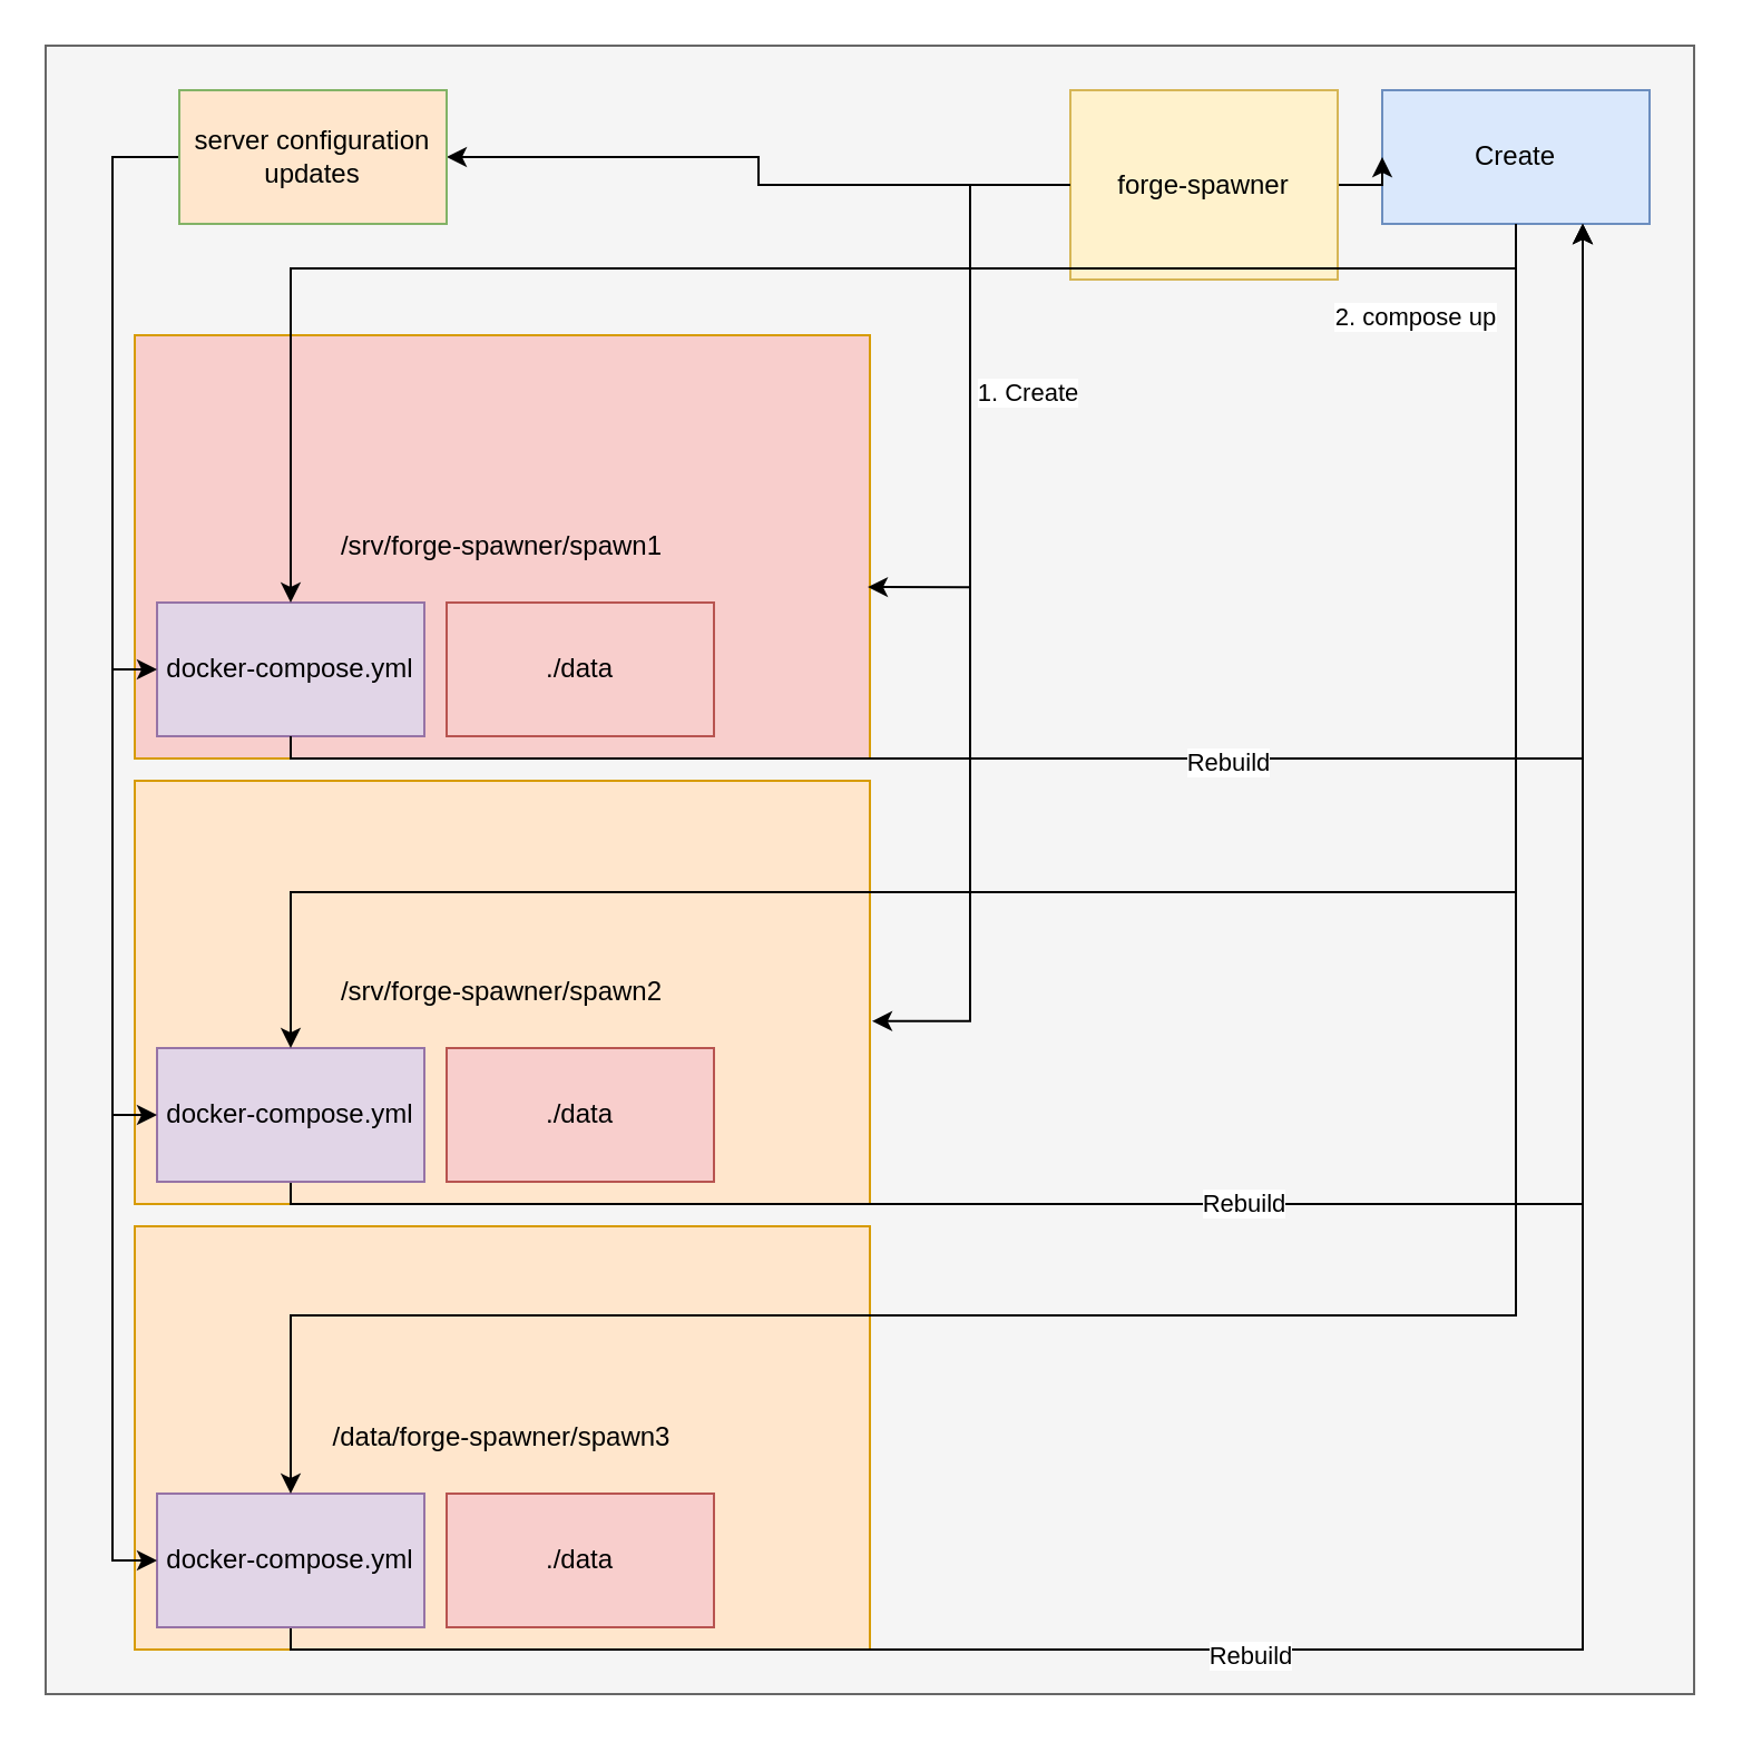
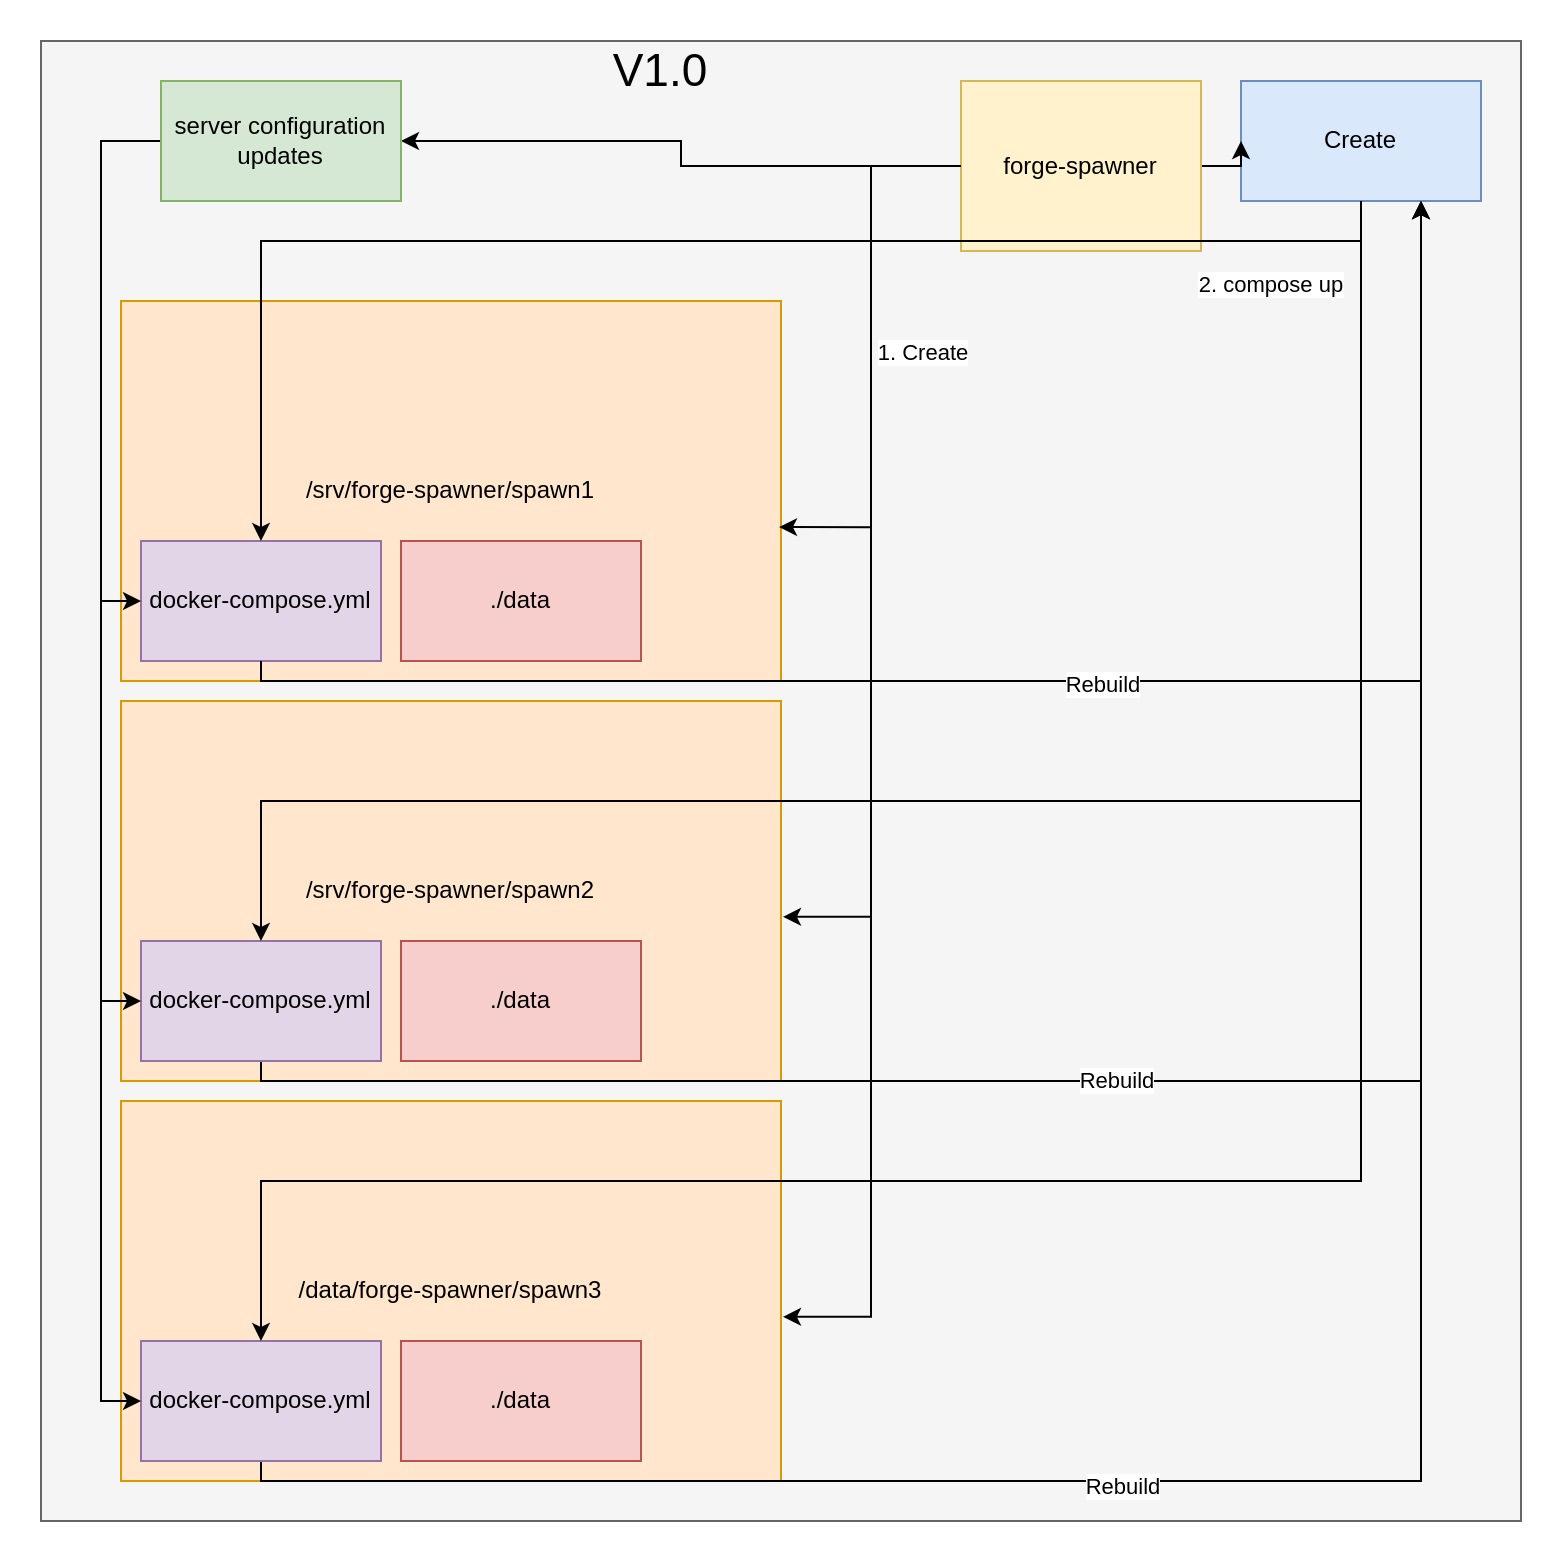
  <mxCell id="0" />
  <mxCell id="1" parent="0" />
  <mxCell id="2" value="" style="whiteSpace=wrap;html=1;aspect=fixed;fillColor=#f5f5f5;strokeColor=#666666;fontColor=#333333;" vertex="1" parent="1"><mxGeometry x="20" y="20" width="740" height="740" as="geometry" /></mxCell>
  <mxCell id="3" value="Create" style="rounded=0;whiteSpace=wrap;html=1;fillColor=#dae8fc;strokeColor=#6c8ebf;" vertex="1" parent="1"><mxGeometry x="620" y="40" width="120" height="60" as="geometry" /></mxCell>
  <mxCell id="4" style="edgeStyle=orthogonalEdgeStyle;rounded=0;orthogonalLoop=1;jettySize=auto;html=1;" edge="1" parent="1" source="6" target="3"><mxGeometry relative="1" as="geometry" /></mxCell>
  <mxCell id="5" style="edgeStyle=orthogonalEdgeStyle;rounded=0;orthogonalLoop=1;jettySize=auto;html=1;entryX=1;entryY=0.5;entryDx=0;entryDy=0;" edge="1" parent="1" source="6" target="31"><mxGeometry relative="1" as="geometry" /></mxCell>
  <mxCell id="6" value="forge-spawner" style="rounded=0;whiteSpace=wrap;html=1;fillColor=#fff2cc;strokeColor=#d6b656;" vertex="1" parent="1"><mxGeometry x="480" y="40" width="120" height="85" as="geometry" /></mxCell>
- <mxCell id="7" value="/srv/forge-spawner/spawn1" style="rounded=0;whiteSpace=wrap;html=1;fillColor=#f8cecc;strokeColor=#d79b00;" vertex="1" parent="1"><mxGeometry x="60" y="150" width="330" height="190" as="geometry" /></mxCell>
+ <mxCell id="7" value="/srv/forge-spawner/spawn1" style="rounded=0;whiteSpace=wrap;html=1;fillColor=#ffe6cc;strokeColor=#d79b00;" vertex="1" parent="1"><mxGeometry x="60" y="150" width="330" height="190" as="geometry" /></mxCell>
  <mxCell id="8" value="/srv/forge-spawner/spawn2" style="rounded=0;whiteSpace=wrap;html=1;fillColor=#ffe6cc;strokeColor=#d79b00;" vertex="1" parent="1"><mxGeometry x="60" y="350" width="330" height="190" as="geometry" /></mxCell>
  <mxCell id="9" value="/data/forge-spawner/spawn3" style="rounded=0;whiteSpace=wrap;html=1;fillColor=#ffe6cc;strokeColor=#d79b00;" vertex="1" parent="1"><mxGeometry x="60" y="550" width="330" height="190" as="geometry" /></mxCell>
  <mxCell id="10" value="docker-compose.yml" style="rounded=0;whiteSpace=wrap;html=1;fillColor=#e1d5e7;strokeColor=#9673a6;" vertex="1" parent="1"><mxGeometry x="70" y="270" width="120" height="60" as="geometry" /></mxCell>
  <mxCell id="11" style="edgeStyle=orthogonalEdgeStyle;rounded=0;orthogonalLoop=1;jettySize=auto;html=1;entryX=0.75;entryY=1;entryDx=0;entryDy=0;" edge="1" parent="1" source="13" target="3"><mxGeometry relative="1" as="geometry"><Array as="points"><mxPoint x="130" y="540" /><mxPoint x="710" y="540" /></Array></mxGeometry></mxCell>
  <mxCell id="12" value="Rebuild" style="edgeLabel;html=1;align=center;verticalAlign=middle;resizable=0;points=[];" vertex="1" connectable="0" parent="11"><mxGeometry x="-0.151" y="1" relative="1" as="geometry"><mxPoint as="offset" /></mxGeometry></mxCell>
  <mxCell id="13" value="docker-compose.yml" style="rounded=0;whiteSpace=wrap;html=1;fillColor=#e1d5e7;strokeColor=#9673a6;" vertex="1" parent="1"><mxGeometry x="70" y="470" width="120" height="60" as="geometry" /></mxCell>
  <mxCell id="14" style="edgeStyle=orthogonalEdgeStyle;rounded=0;orthogonalLoop=1;jettySize=auto;html=1;entryX=0.75;entryY=1;entryDx=0;entryDy=0;" edge="1" parent="1" source="16" target="3"><mxGeometry relative="1" as="geometry"><Array as="points"><mxPoint x="130" y="740" /><mxPoint x="710" y="740" /></Array></mxGeometry></mxCell>
  <mxCell id="15" value="Rebuild" style="edgeLabel;html=1;align=center;verticalAlign=middle;resizable=0;points=[];" vertex="1" connectable="0" parent="14"><mxGeometry x="-0.285" y="-2" relative="1" as="geometry"><mxPoint as="offset" /></mxGeometry></mxCell>
  <mxCell id="16" value="docker-compose.yml" style="rounded=0;whiteSpace=wrap;html=1;fillColor=#e1d5e7;strokeColor=#9673a6;" vertex="1" parent="1"><mxGeometry x="70" y="670" width="120" height="60" as="geometry" /></mxCell>
  <mxCell id="17" value="./data" style="rounded=0;whiteSpace=wrap;html=1;fillColor=#f8cecc;strokeColor=#b85450;" vertex="1" parent="1"><mxGeometry x="200" y="270" width="120" height="60" as="geometry" /></mxCell>
  <mxCell id="18" value="./data" style="rounded=0;whiteSpace=wrap;html=1;fillColor=#f8cecc;strokeColor=#b85450;" vertex="1" parent="1"><mxGeometry x="200" y="470" width="120" height="60" as="geometry" /></mxCell>
  <mxCell id="19" value="./data" style="rounded=0;whiteSpace=wrap;html=1;fillColor=#f8cecc;strokeColor=#b85450;" vertex="1" parent="1"><mxGeometry x="200" y="670" width="120" height="60" as="geometry" /></mxCell>
  <mxCell id="20" style="edgeStyle=orthogonalEdgeStyle;rounded=0;orthogonalLoop=1;jettySize=auto;html=1;entryX=0.997;entryY=0.595;entryDx=0;entryDy=0;entryPerimeter=0;" edge="1" parent="1" source="6" target="7"><mxGeometry relative="1" as="geometry" /></mxCell>
  <mxCell id="21" value="1. Create" style="edgeLabel;html=1;align=center;verticalAlign=middle;resizable=0;points=[];" vertex="1" connectable="0" parent="20"><mxGeometry x="0.014" y="2" relative="1" as="geometry"><mxPoint x="23" as="offset" /></mxGeometry></mxCell>
  <mxCell id="22" style="edgeStyle=orthogonalEdgeStyle;rounded=0;orthogonalLoop=1;jettySize=auto;html=1;entryX=1.003;entryY=0.568;entryDx=0;entryDy=0;entryPerimeter=0;" edge="1" parent="1" source="6" target="8"><mxGeometry relative="1" as="geometry" /></mxCell>
+ <mxCell id="23" style="edgeStyle=orthogonalEdgeStyle;rounded=0;orthogonalLoop=1;jettySize=auto;html=1;entryX=1.003;entryY=0.568;entryDx=0;entryDy=0;entryPerimeter=0;" edge="1" parent="1" source="6" target="9"><mxGeometry relative="1" as="geometry" /></mxCell>
  <mxCell id="24" style="edgeStyle=orthogonalEdgeStyle;rounded=0;orthogonalLoop=1;jettySize=auto;html=1;entryX=0.5;entryY=0;entryDx=0;entryDy=0;" edge="1" parent="1" source="3" target="10"><mxGeometry relative="1" as="geometry"><Array as="points"><mxPoint x="680" y="120" /><mxPoint x="130" y="120" /></Array></mxGeometry></mxCell>
  <mxCell id="25" value="2. compose up" style="edgeLabel;html=1;align=center;verticalAlign=middle;resizable=0;points=[];" vertex="1" connectable="0" parent="24"><mxGeometry x="-0.714" y="2" relative="1" as="geometry"><mxPoint x="37" y="19" as="offset" /></mxGeometry></mxCell>
  <mxCell id="26" style="edgeStyle=orthogonalEdgeStyle;rounded=0;orthogonalLoop=1;jettySize=auto;html=1;entryX=0.5;entryY=0;entryDx=0;entryDy=0;" edge="1" parent="1" source="3" target="13"><mxGeometry relative="1" as="geometry"><Array as="points"><mxPoint x="680" y="400" /><mxPoint x="130" y="400" /></Array></mxGeometry></mxCell>
  <mxCell id="27" style="edgeStyle=orthogonalEdgeStyle;rounded=0;orthogonalLoop=1;jettySize=auto;html=1;" edge="1" parent="1" source="3" target="16"><mxGeometry relative="1" as="geometry"><Array as="points"><mxPoint x="680" y="590" /><mxPoint x="130" y="590" /></Array></mxGeometry></mxCell>
  <mxCell id="28" style="edgeStyle=orthogonalEdgeStyle;rounded=0;orthogonalLoop=1;jettySize=auto;html=1;entryX=0;entryY=0.5;entryDx=0;entryDy=0;" edge="1" parent="1" source="31" target="10"><mxGeometry relative="1" as="geometry"><Array as="points"><mxPoint x="50" y="70" /><mxPoint x="50" y="300" /></Array></mxGeometry></mxCell>
  <mxCell id="29" style="edgeStyle=orthogonalEdgeStyle;rounded=0;orthogonalLoop=1;jettySize=auto;html=1;entryX=0;entryY=0.5;entryDx=0;entryDy=0;" edge="1" parent="1" source="31" target="13"><mxGeometry relative="1" as="geometry"><Array as="points"><mxPoint x="50" y="70" /><mxPoint x="50" y="500" /></Array></mxGeometry></mxCell>
  <mxCell id="30" style="edgeStyle=orthogonalEdgeStyle;rounded=0;orthogonalLoop=1;jettySize=auto;html=1;entryX=0;entryY=0.5;entryDx=0;entryDy=0;" edge="1" parent="1" source="31" target="16"><mxGeometry relative="1" as="geometry"><Array as="points"><mxPoint x="50" y="70" /><mxPoint x="50" y="700" /></Array></mxGeometry></mxCell>
- <mxCell id="31" value="server configuration updates" style="rounded=0;whiteSpace=wrap;html=1;fillColor=#ffe6cc;strokeColor=#82b366;" vertex="1" parent="1"><mxGeometry x="80" y="40" width="120" height="60" as="geometry" /></mxCell>
+ <mxCell id="31" value="server configuration updates" style="rounded=0;whiteSpace=wrap;html=1;fillColor=#d5e8d4;strokeColor=#82b366;" vertex="1" parent="1"><mxGeometry x="80" y="40" width="120" height="60" as="geometry" /></mxCell>
  <mxCell id="32" style="edgeStyle=orthogonalEdgeStyle;rounded=0;orthogonalLoop=1;jettySize=auto;html=1;entryX=0.75;entryY=1;entryDx=0;entryDy=0;" edge="1" parent="1" source="10" target="3"><mxGeometry relative="1" as="geometry"><Array as="points"><mxPoint x="130" y="340" /><mxPoint x="710" y="340" /></Array></mxGeometry></mxCell>
  <mxCell id="33" value="Rebuild" style="edgeLabel;html=1;align=center;verticalAlign=middle;resizable=0;points=[];" vertex="1" connectable="0" parent="32"><mxGeometry x="0.036" y="-1" relative="1" as="geometry"><mxPoint as="offset" /></mxGeometry></mxCell>
+ <mxCell id="34" value="V1.0" style="text;html=1;align=center;verticalAlign=middle;whiteSpace=wrap;rounded=0;fontSize=23;" vertex="1" parent="1"><mxGeometry x="300" y="20" width="60" height="30" as="geometry" /></mxCell>
